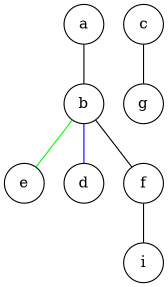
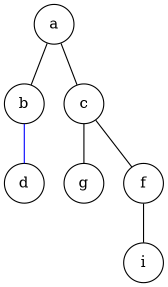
  graph {
    rank=max
    node [shape=circle]
    a
    b
    c
-   e
    d
    g
    f
    i
    a -- b
-   b -- e [color=green]
+   a -- c
    b -- d [color=blue]
    c -- g
-   b -- f
+   c -- f
    f -- i
  }
